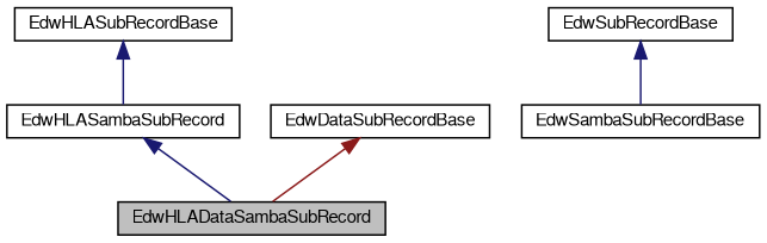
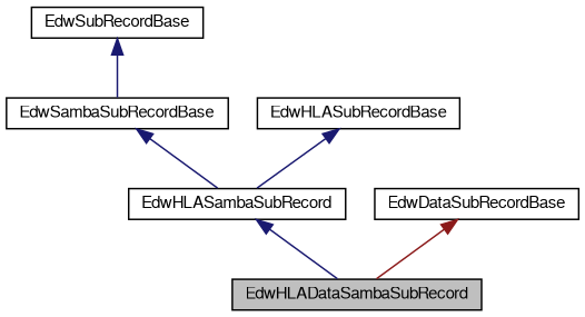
  digraph {
    node [color=black fillcolor=white fontname=FreeSans fontsize=10 shape=record style=filled]
    edge [color=midnightblue dir=back fontname=FreeSans fontsize=10 labelfontname=FreeSans labelfontsize=10 style=solid]
    n1 [fillcolor=grey75 fontcolor=black height=0.2 label=EdwHLADataSambaSubRecord width=0.4]
    n2 [height=0.2 label=EdwHLASambaSubRecord width=0.4]
    n3 [height=0.2 label=EdwSambaSubRecordBase width=0.4]
    n4 [height=0.2 label=EdwSubRecordBase width=0.4]
    n5 [height=0.2 label=EdwHLASubRecordBase width=0.4]
    n6 [height=0.2 label=EdwDataSubRecordBase width=0.4]
    n2 -> n1
+   n3 -> n2
    n4 -> n3
    n5 -> n2
    n6 -> n1 [color=firebrick4]
  }
